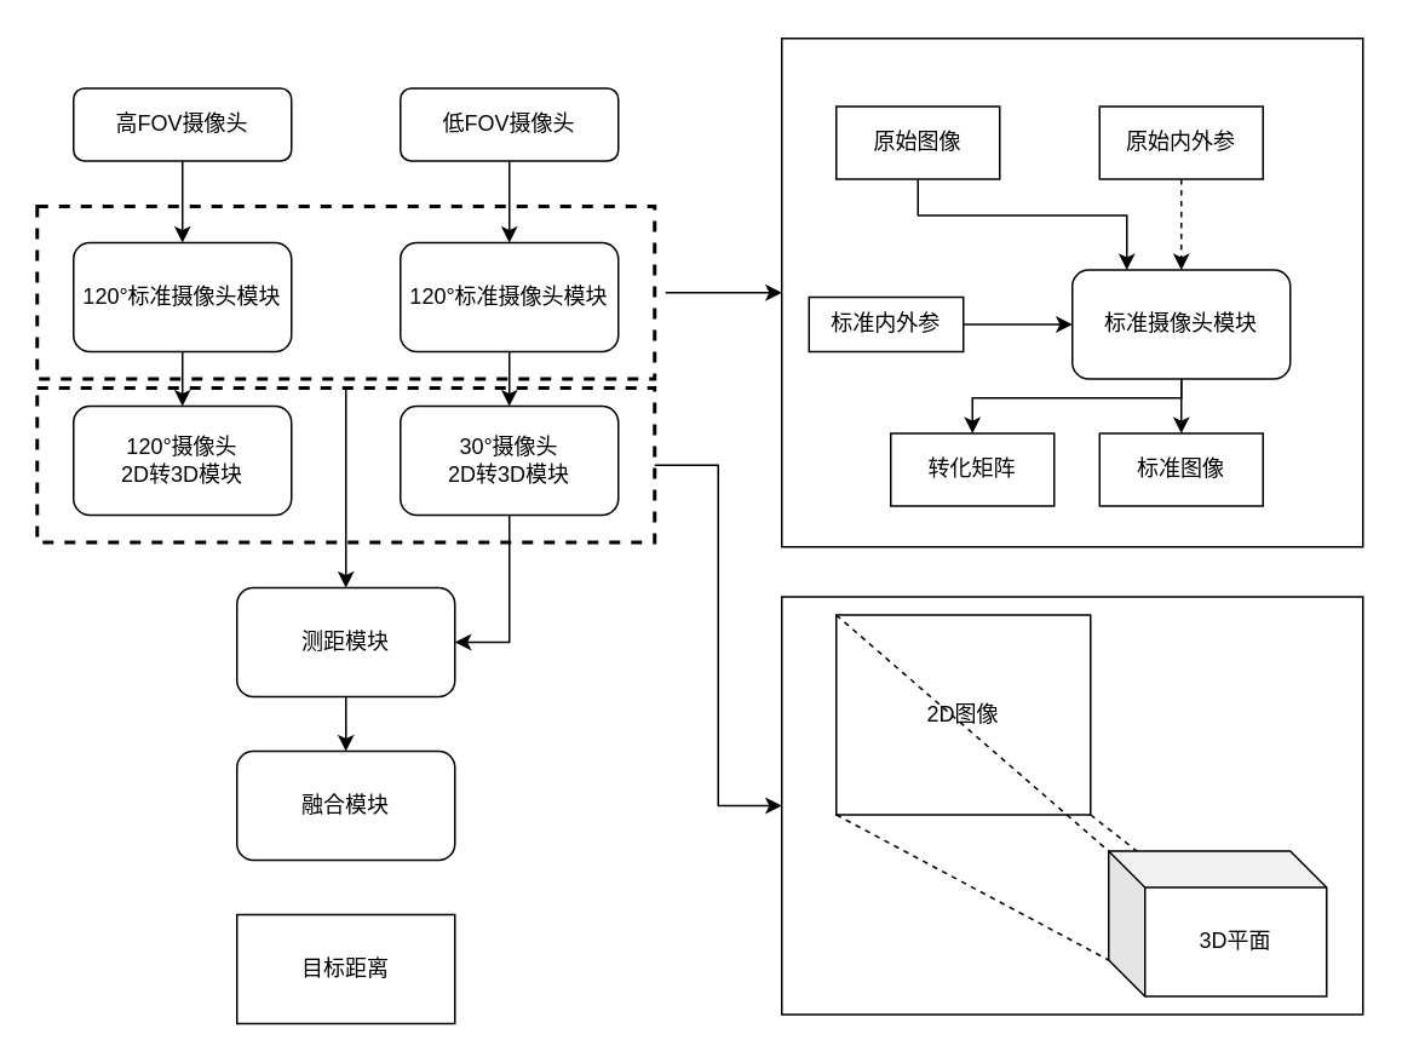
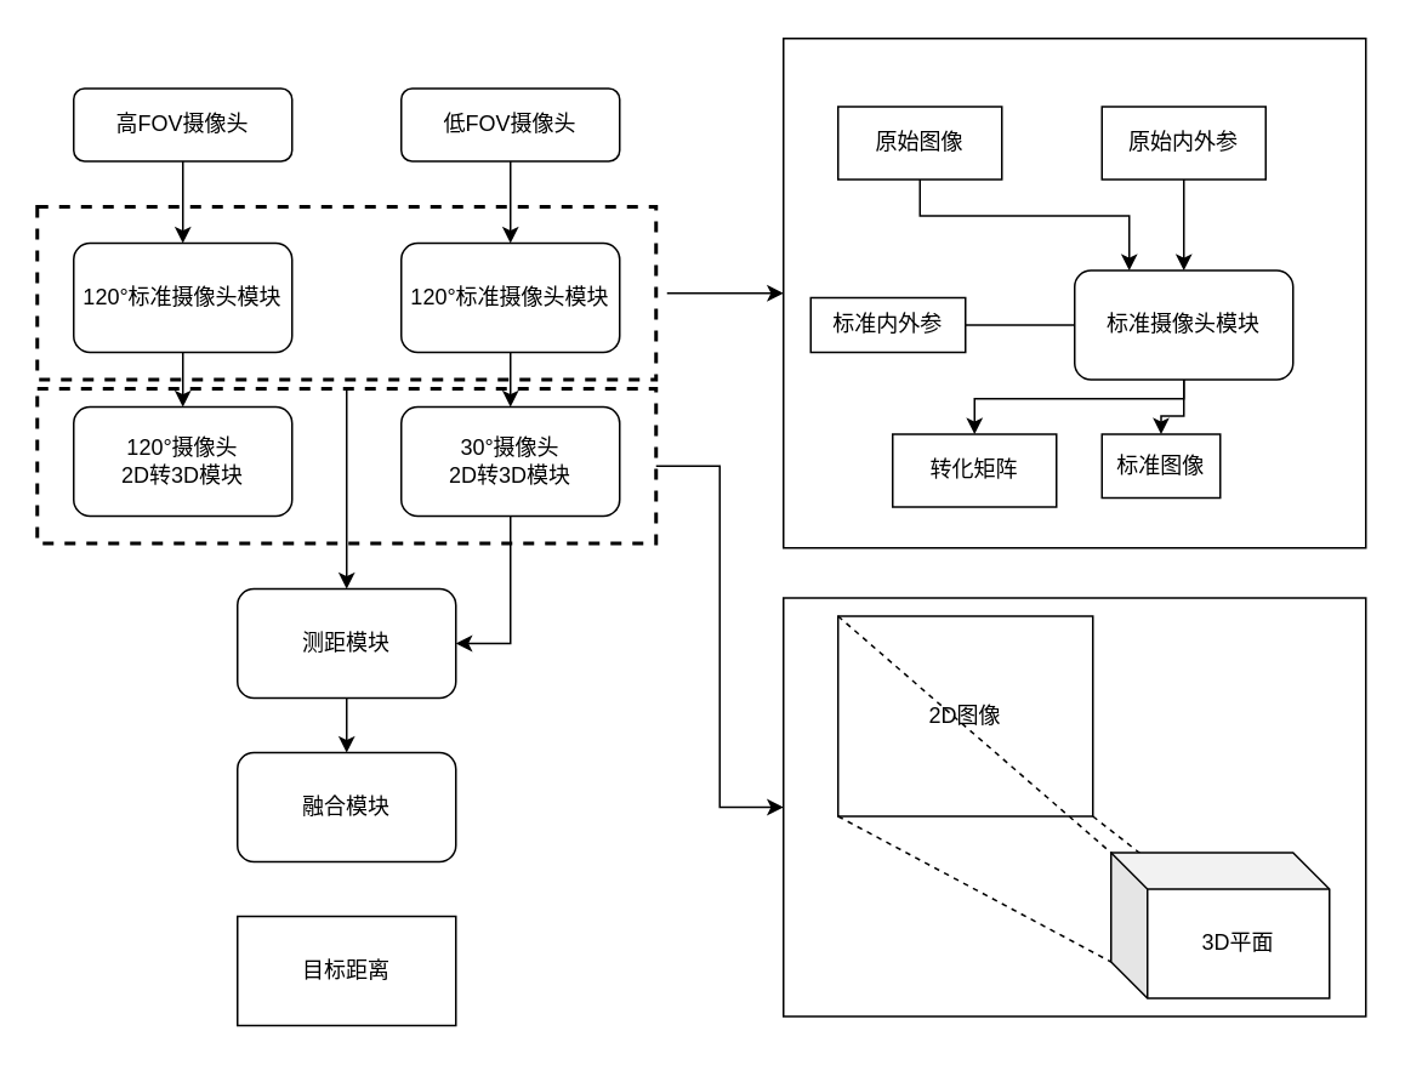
  <mxCell id="0" />
  <mxCell id="1" parent="0" />
  <mxCell id="2" value="" style="rounded=0;whiteSpace=wrap;html=1;" vertex="1" parent="1"><mxGeometry x="430" y="328" width="320" height="230" as="geometry" /></mxCell>
  <mxCell id="3" value="" style="group" vertex="1" connectable="0" parent="1"><mxGeometry x="40" y="48" width="320" height="515" as="geometry" /></mxCell>
  <mxCell id="4" value="" style="rounded=0;whiteSpace=wrap;html=1;strokeColor=default;dashed=1;strokeWidth=2;" vertex="1" parent="3"><mxGeometry x="-20" y="165" width="340" height="85" as="geometry" /></mxCell>
  <mxCell id="5" value="高FOV摄像头" style="rounded=1;whiteSpace=wrap;html=1;fontSize=12;glass=0;strokeWidth=1;shadow=0;" vertex="1" parent="3"><mxGeometry width="120" height="40" as="geometry" /></mxCell>
  <mxCell id="6" value="低FOV摄像头" style="rounded=1;whiteSpace=wrap;html=1;fontSize=12;glass=0;strokeWidth=1;shadow=0;" vertex="1" parent="3"><mxGeometry x="180" width="120" height="40" as="geometry" /></mxCell>
  <mxCell id="7" value="120°标准摄像头模块" style="rounded=1;whiteSpace=wrap;html=1;" vertex="1" parent="3"><mxGeometry y="85" width="120" height="60" as="geometry" /></mxCell>
  <mxCell id="8" style="edgeStyle=orthogonalEdgeStyle;rounded=0;orthogonalLoop=1;jettySize=auto;html=1;entryX=0.5;entryY=0;entryDx=0;entryDy=0;" edge="1" parent="3" source="5" target="7"><mxGeometry relative="1" as="geometry" /></mxCell>
  <mxCell id="9" value="120°标准摄像头模块" style="rounded=1;whiteSpace=wrap;html=1;" vertex="1" parent="3"><mxGeometry x="180" y="85" width="120" height="60" as="geometry" /></mxCell>
  <mxCell id="10" style="edgeStyle=orthogonalEdgeStyle;rounded=0;orthogonalLoop=1;jettySize=auto;html=1;entryX=0.5;entryY=0;entryDx=0;entryDy=0;" edge="1" parent="3" source="6" target="9"><mxGeometry relative="1" as="geometry" /></mxCell>
  <mxCell id="11" value="120°摄像头&lt;br&gt;2D转3D模块" style="rounded=1;whiteSpace=wrap;html=1;" vertex="1" parent="3"><mxGeometry y="175" width="120" height="60" as="geometry" /></mxCell>
  <mxCell id="12" style="edgeStyle=orthogonalEdgeStyle;rounded=0;orthogonalLoop=1;jettySize=auto;html=1;" edge="1" parent="3" source="7" target="11"><mxGeometry relative="1" as="geometry" /></mxCell>
  <mxCell id="13" value="30°摄像头&lt;br&gt;2D转3D模块" style="rounded=1;whiteSpace=wrap;html=1;" vertex="1" parent="3"><mxGeometry x="180" y="175" width="120" height="60" as="geometry" /></mxCell>
  <mxCell id="14" style="edgeStyle=orthogonalEdgeStyle;rounded=0;orthogonalLoop=1;jettySize=auto;html=1;" edge="1" parent="3" source="9" target="13"><mxGeometry relative="1" as="geometry" /></mxCell>
  <mxCell id="15" value="测距模块" style="rounded=1;whiteSpace=wrap;html=1;" vertex="1" parent="3"><mxGeometry x="90" y="275" width="120" height="60" as="geometry" /></mxCell>
  <mxCell id="16" style="edgeStyle=orthogonalEdgeStyle;rounded=0;orthogonalLoop=1;jettySize=auto;html=1;entryX=1;entryY=0.5;entryDx=0;entryDy=0;" edge="1" parent="3" source="13" target="15"><mxGeometry relative="1" as="geometry" /></mxCell>
  <mxCell id="17" value="目标距离" style="rounded=0;whiteSpace=wrap;html=1;" vertex="1" parent="3"><mxGeometry x="90" y="455" width="120" height="60" as="geometry" /></mxCell>
  <mxCell id="18" value="融合模块" style="rounded=1;whiteSpace=wrap;html=1;" vertex="1" parent="3"><mxGeometry x="90" y="365" width="120" height="60" as="geometry" /></mxCell>
  <mxCell id="19" style="edgeStyle=orthogonalEdgeStyle;rounded=0;orthogonalLoop=1;jettySize=auto;html=1;" edge="1" parent="3" source="15" target="18"><mxGeometry relative="1" as="geometry" /></mxCell>
  <mxCell id="20" style="edgeStyle=orthogonalEdgeStyle;rounded=0;orthogonalLoop=1;jettySize=auto;html=1;" edge="1" parent="3" source="21" target="15"><mxGeometry relative="1" as="geometry" /></mxCell>
  <mxCell id="21" value="" style="rounded=0;whiteSpace=wrap;html=1;strokeColor=default;strokeWidth=2;perimeterSpacing=6;gradientColor=none;fillColor=none;dashed=1;" vertex="1" parent="3"><mxGeometry x="-20" y="65" width="340" height="95" as="geometry" /></mxCell>
  <mxCell id="22" style="edgeStyle=orthogonalEdgeStyle;rounded=0;orthogonalLoop=1;jettySize=auto;html=1;exitX=1;exitY=0.5;exitDx=0;exitDy=0;" edge="1" parent="1" source="21" target="24"><mxGeometry relative="1" as="geometry" /></mxCell>
  <mxCell id="23" value="" style="group" vertex="1" connectable="0" parent="1"><mxGeometry x="430" y="20.5" width="320" height="280" as="geometry" /></mxCell>
  <mxCell id="24" value="" style="rounded=0;whiteSpace=wrap;html=1;" vertex="1" parent="23"><mxGeometry width="320" height="280" as="geometry" /></mxCell>
  <mxCell id="25" style="edgeStyle=orthogonalEdgeStyle;rounded=0;orthogonalLoop=1;jettySize=auto;html=1;" edge="1" parent="23" source="26" target="35"><mxGeometry relative="1" as="geometry"><Array as="points"><mxPoint x="220" y="198" /><mxPoint x="105" y="198" /></Array></mxGeometry></mxCell>
  <mxCell id="26" value="标准摄像头模块" style="rounded=1;whiteSpace=wrap;html=1;" vertex="1" parent="23"><mxGeometry x="160" y="127.5" width="120" height="60" as="geometry" /></mxCell>
  <mxCell id="27" style="edgeStyle=orthogonalEdgeStyle;rounded=0;orthogonalLoop=1;jettySize=auto;html=1;entryX=0.25;entryY=0;entryDx=0;entryDy=0;" edge="1" parent="23" source="28" target="26"><mxGeometry relative="1" as="geometry"><Array as="points"><mxPoint x="75" y="97.5" /><mxPoint x="190" y="97.5" /></Array></mxGeometry></mxCell>
  <mxCell id="28" value="原始图像" style="rounded=0;whiteSpace=wrap;html=1;" vertex="1" parent="23"><mxGeometry x="30" y="37.5" width="90" height="40" as="geometry" /></mxCell>
- <mxCell id="29" style="edgeStyle=orthogonalEdgeStyle;rounded=0;orthogonalLoop=1;jettySize=auto;html=1;dashed=1;" edge="1" parent="23" source="30" target="26"><mxGeometry relative="1" as="geometry" /></mxCell>
+ <mxCell id="29" style="edgeStyle=orthogonalEdgeStyle;rounded=0;orthogonalLoop=1;jettySize=auto;html=1;" edge="1" parent="23" source="30" target="26"><mxGeometry relative="1" as="geometry" /></mxCell>
  <mxCell id="30" value="原始内外参" style="rounded=0;whiteSpace=wrap;html=1;" vertex="1" parent="23"><mxGeometry x="175" y="37.5" width="90" height="40" as="geometry" /></mxCell>
- <mxCell id="31" style="edgeStyle=orthogonalEdgeStyle;rounded=0;orthogonalLoop=1;jettySize=auto;html=1;" edge="1" parent="23" source="32" target="26"><mxGeometry relative="1" as="geometry" /></mxCell>
+ <mxCell id="31" style="edgeStyle=orthogonalEdgeStyle;rounded=0;orthogonalLoop=1;jettySize=auto;html=1;endArrow=none;" edge="1" parent="23" source="32" target="26"><mxGeometry relative="1" as="geometry" /></mxCell>
  <mxCell id="32" value="标准内外参" style="rounded=0;whiteSpace=wrap;html=1;" vertex="1" parent="23"><mxGeometry x="15" y="142.5" width="85" height="30" as="geometry" /></mxCell>
- <mxCell id="33" value="标准图像" style="rounded=0;whiteSpace=wrap;html=1;" vertex="1" parent="23"><mxGeometry x="175" y="217.5" width="90" height="40" as="geometry" /></mxCell>
+ <mxCell id="33" value="标准图像" style="rounded=0;whiteSpace=wrap;html=1;" vertex="1" parent="23"><mxGeometry x="175" y="217.5" width="65" height="35" as="geometry" /></mxCell>
  <mxCell id="34" style="edgeStyle=orthogonalEdgeStyle;rounded=0;orthogonalLoop=1;jettySize=auto;html=1;" edge="1" parent="23" source="26" target="33"><mxGeometry relative="1" as="geometry" /></mxCell>
  <mxCell id="35" value="转化矩阵" style="rounded=0;whiteSpace=wrap;html=1;" vertex="1" parent="23"><mxGeometry x="60" y="217.5" width="90" height="40" as="geometry" /></mxCell>
  <mxCell id="36" value="" style="group" vertex="1" connectable="0" parent="1"><mxGeometry x="460" y="338" width="270" height="210" as="geometry" /></mxCell>
  <mxCell id="37" value="" style="endArrow=none;html=1;rounded=0;exitX=1;exitY=0;exitDx=0;exitDy=0;entryX=0.976;entryY=0.995;entryDx=0;entryDy=0;entryPerimeter=0;dashed=1;" edge="1" parent="36" target="39"><mxGeometry width="50" height="50" relative="1" as="geometry"><mxPoint x="140" y="110" as="sourcePoint" /><mxPoint x="250" y="240" as="targetPoint" /></mxGeometry></mxCell>
  <mxCell id="38" value="2D图像" style="rounded=0;whiteSpace=wrap;html=1;" vertex="1" parent="36"><mxGeometry width="140" height="110" as="geometry" /></mxCell>
  <mxCell id="39" value="3D平面" style="shape=cube;whiteSpace=wrap;html=1;boundedLbl=1;backgroundOutline=1;darkOpacity=0.05;darkOpacity2=0.1;" vertex="1" parent="36"><mxGeometry x="150" y="130" width="120" height="80" as="geometry" /></mxCell>
  <mxCell id="40" value="" style="endArrow=none;html=1;rounded=0;exitX=1;exitY=0;exitDx=0;exitDy=0;entryX=0;entryY=0;entryDx=0;entryDy=0;entryPerimeter=0;dashed=1;" edge="1" parent="36" target="39"><mxGeometry width="50" height="50" relative="1" as="geometry"><mxPoint as="sourcePoint" /><mxPoint x="110" y="130" as="targetPoint" /></mxGeometry></mxCell>
  <mxCell id="41" value="" style="endArrow=none;html=1;rounded=0;exitX=1;exitY=0;exitDx=0;exitDy=0;entryX=0;entryY=0;entryDx=0;entryDy=60;entryPerimeter=0;dashed=1;" edge="1" parent="36" target="39"><mxGeometry width="50" height="50" relative="1" as="geometry"><mxPoint y="110" as="sourcePoint" /><mxPoint x="110" y="240" as="targetPoint" /></mxGeometry></mxCell>
  <mxCell id="42" style="edgeStyle=orthogonalEdgeStyle;rounded=0;orthogonalLoop=1;jettySize=auto;html=1;entryX=0;entryY=0.5;entryDx=0;entryDy=0;" edge="1" parent="1" source="4" target="2"><mxGeometry relative="1" as="geometry" /></mxCell>
